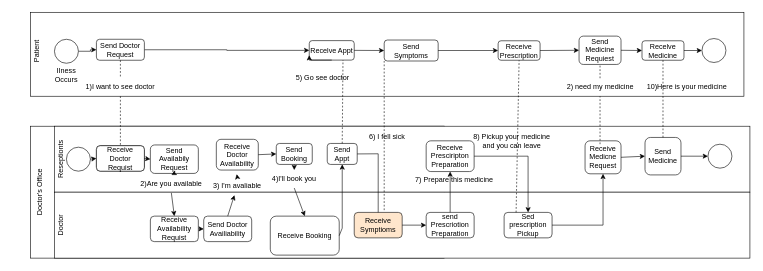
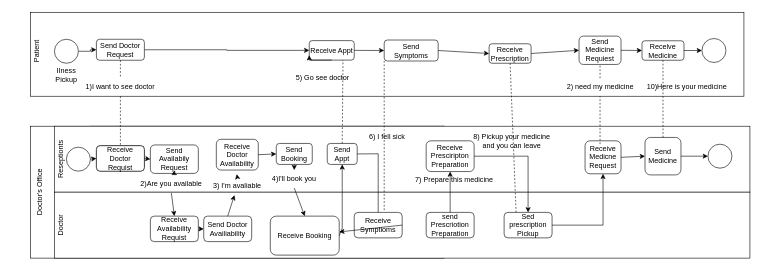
  <mxCell id="0" />
  <mxCell id="1" parent="0" />
  <mxCell id="2" value="v" style="rounded=0;whiteSpace=wrap;html=1;" vertex="1" parent="1"><mxGeometry x="50" y="20" width="1190" height="140" as="geometry" /></mxCell>
  <mxCell id="3" value="" style="rounded=0;whiteSpace=wrap;html=1;" vertex="1" parent="1"><mxGeometry x="150" y="210" width="590" height="110" as="geometry" /></mxCell>
  <mxCell id="4" value="" style="rounded=0;whiteSpace=wrap;html=1;" vertex="1" parent="1"><mxGeometry x="50" y="210" width="690" height="220" as="geometry" /></mxCell>
  <mxCell id="5" value="" style="rounded=0;whiteSpace=wrap;html=1;" vertex="1" parent="1"><mxGeometry x="90" y="210" width="1160" height="110" as="geometry" /></mxCell>
  <mxCell id="6" value="" style="rounded=0;whiteSpace=wrap;html=1;" vertex="1" parent="1"><mxGeometry x="90" y="320" width="1160" height="110" as="geometry" /></mxCell>
  <mxCell id="7" value="Patient" style="text;html=1;strokeColor=none;fillColor=none;align=center;verticalAlign=middle;whiteSpace=wrap;rounded=0;rotation=-90;" vertex="1" parent="1"><mxGeometry x="30" y="70" width="60" height="30" as="geometry" /></mxCell>
  <mxCell id="8" value="Doctor's Office" style="text;html=1;strokeColor=none;fillColor=none;align=center;verticalAlign=middle;whiteSpace=wrap;rounded=0;rotation=-90;" vertex="1" parent="1"><mxGeometry y="305" width="90" height="30" as="geometry" x="20" /></mxCell>
  <mxCell id="9" value="" style="edgeStyle=orthogonalEdgeStyle;rounded=0;orthogonalLoop=1;jettySize=auto;html=1;entryX=0;entryY=0.5;entryDx=0;entryDy=0;" edge="1" parent="1" source="10" target="13"><mxGeometry relative="1" as="geometry"><mxPoint x="110" y="-5" as="targetPoint" /></mxGeometry></mxCell>
  <mxCell id="10" value="" style="ellipse;whiteSpace=wrap;html=1;aspect=fixed;" vertex="1" parent="1"><mxGeometry x="90" y="65" width="40" height="40" as="geometry" /></mxCell>
- <mxCell id="11" value="IIness Occurs" style="text;html=1;strokeColor=none;fillColor=none;align=center;verticalAlign=middle;whiteSpace=wrap;rounded=0;" vertex="1" parent="1"><mxGeometry x="80" y="110" width="60" height="30" as="geometry" /></mxCell>
+ <mxCell id="11" value="IIness Pickup" style="text;html=1;strokeColor=none;fillColor=none;align=center;verticalAlign=middle;whiteSpace=wrap;rounded=0;" vertex="1" parent="1"><mxGeometry x="80" y="110" width="60" height="30" as="geometry" /></mxCell>
  <mxCell id="12" value="" style="edgeStyle=orthogonalEdgeStyle;rounded=0;orthogonalLoop=1;jettySize=auto;html=1;entryX=0;entryY=0.5;entryDx=0;entryDy=0;" edge="1" parent="1" source="13" target="15"><mxGeometry relative="1" as="geometry"><mxPoint x="320" y="82.5" as="targetPoint" /></mxGeometry></mxCell>
  <mxCell id="13" value="Send Doctor Request" style="rounded=1;whiteSpace=wrap;html=1;" vertex="1" parent="1"><mxGeometry x="160" y="65" width="80" height="35" as="geometry" /></mxCell>
  <mxCell id="14" value="Send Symptoms" style="rounded=1;whiteSpace=wrap;html=1;" vertex="1" parent="1"><mxGeometry x="640" y="66.25" width="90" height="35" as="geometry" /></mxCell>
  <mxCell id="15" value="Recelve Appt" style="rounded=1;whiteSpace=wrap;html=1;" vertex="1" parent="1"><mxGeometry x="515" y="67.25" width="75" height="32.5" as="geometry" /></mxCell>
- <mxCell id="16" value="Receive Prescription" style="rounded=1;whiteSpace=wrap;html=1;" vertex="1" parent="1"><mxGeometry x="830" y="67.5" width="70" height="32.5" as="geometry" /></mxCell>
+ <mxCell id="16" value="Receive Prescription" style="rounded=1;whiteSpace=wrap;html=1;" vertex="1" parent="1"><mxGeometry x="815" y="72.5" width="70" height="32.5" as="geometry" /></mxCell>
  <mxCell id="17" value="Send Medicine Requiest" style="rounded=1;whiteSpace=wrap;html=1;" vertex="1" parent="1"><mxGeometry x="965" y="59.75" width="70" height="47.25" as="geometry" /></mxCell>
  <mxCell id="18" value="Recelve Medicine" style="rounded=1;whiteSpace=wrap;html=1;" vertex="1" parent="1"><mxGeometry x="1070" y="67.5" width="70" height="32.5" as="geometry" /></mxCell>
  <mxCell id="19" value="Reseptionts" style="text;html=1;strokeColor=none;fillColor=none;align=center;verticalAlign=middle;whiteSpace=wrap;rounded=0;rotation=-90;" vertex="1" parent="1"><mxGeometry x="70" y="250" width="60" height="30" as="geometry" /></mxCell>
  <mxCell id="20" value="Doctor" style="text;html=1;strokeColor=none;fillColor=none;align=center;verticalAlign=middle;whiteSpace=wrap;rounded=0;rotation=-90;" vertex="1" parent="1"><mxGeometry x="70" y="360" width="60" height="30" as="geometry" /></mxCell>
  <mxCell id="21" value="" style="ellipse;whiteSpace=wrap;html=1;aspect=fixed;" vertex="1" parent="1"><mxGeometry x="110" y="245" width="40" height="40" as="geometry" /></mxCell>
  <mxCell id="22" value="Receive Doctor Requist" style="rounded=1;whiteSpace=wrap;html=1;" vertex="1" parent="1"><mxGeometry x="160" y="242.5" width="80" height="42.5" as="geometry" /></mxCell>
  <mxCell id="23" value="Send Availabily Request" style="rounded=1;whiteSpace=wrap;html=1;" vertex="1" parent="1"><mxGeometry x="250" y="241.25" width="80" height="47.5" as="geometry" /></mxCell>
  <mxCell id="24" value="Receive Doctor Availability" style="rounded=1;whiteSpace=wrap;html=1;" vertex="1" parent="1"><mxGeometry x="360" y="231.88" width="70" height="51.25" as="geometry" /></mxCell>
  <mxCell id="25" value="Send Booking" style="rounded=1;whiteSpace=wrap;html=1;" vertex="1" parent="1"><mxGeometry x="460" y="238.75" width="60" height="35" as="geometry" /></mxCell>
  <mxCell id="26" value="Send Appt" style="rounded=1;whiteSpace=wrap;html=1;" vertex="1" parent="1"><mxGeometry x="545" y="238.75" width="50" height="35" as="geometry" /></mxCell>
  <mxCell id="27" value="Send Medicine" style="rounded=1;whiteSpace=wrap;html=1;" vertex="1" parent="1"><mxGeometry x="1075" y="228.75" width="60" height="62.5" as="geometry" /></mxCell>
  <mxCell id="28" value="Receive Medicne Request" style="rounded=1;whiteSpace=wrap;html=1;" vertex="1" parent="1"><mxGeometry x="975" y="234.38" width="60" height="55" as="geometry" /></mxCell>
  <mxCell id="29" value="Receive Presciripton Preparation" style="rounded=1;whiteSpace=wrap;html=1;" vertex="1" parent="1"><mxGeometry x="710" y="234.38" width="80" height="51.25" as="geometry" /></mxCell>
  <mxCell id="30" value="" style="ellipse;whiteSpace=wrap;html=1;aspect=fixed;" vertex="1" parent="1"><mxGeometry x="1170" y="63.75" width="40" height="40" as="geometry" /></mxCell>
  <mxCell id="31" value="" style="ellipse;whiteSpace=wrap;html=1;aspect=fixed;" vertex="1" parent="1"><mxGeometry x="1180" y="240.01" width="40" height="40" as="geometry" /></mxCell>
  <mxCell id="32" value="Receive Doctor Requist" style="rounded=1;whiteSpace=wrap;html=1;" vertex="1" parent="1"><mxGeometry x="160" y="242.5" width="80" height="42.5" as="geometry" /></mxCell>
  <mxCell id="33" value="Receive Availability Requist" style="rounded=1;whiteSpace=wrap;html=1;" vertex="1" parent="1"><mxGeometry x="250" y="360" width="80" height="42.5" as="geometry" /></mxCell>
  <mxCell id="34" value="Send Doctor Availiability" style="rounded=1;whiteSpace=wrap;html=1;" vertex="1" parent="1"><mxGeometry x="339" y="360" width="80" height="42.5" as="geometry" /></mxCell>
  <mxCell id="35" value="Receive Booking" style="rounded=1;whiteSpace=wrap;html=1;" vertex="1" parent="1"><mxGeometry x="450" y="360" width="115" height="65" as="geometry" /></mxCell>
- <mxCell id="36" value="Receive Symptioms" style="rounded=1;whiteSpace=wrap;html=1;fillColor=#ffe6cc;" vertex="1" parent="1"><mxGeometry x="590" y="353.75" width="80" height="42.5" as="geometry" /></mxCell>
+ <mxCell id="36" value="Receive Symptioms" style="rounded=1;whiteSpace=wrap;html=1;" vertex="1" parent="1"><mxGeometry x="590" y="353.75" width="80" height="42.5" as="geometry" /></mxCell>
  <mxCell id="37" value="send Prescriotion Preparation" style="rounded=1;whiteSpace=wrap;html=1;" vertex="1" parent="1"><mxGeometry x="710" y="353.75" width="80" height="42.5" as="geometry" /></mxCell>
  <mxCell id="38" value="Sed prescription Pickup" style="rounded=1;whiteSpace=wrap;html=1;" vertex="1" parent="1"><mxGeometry x="840" y="353.75" width="80" height="42.5" as="geometry" /></mxCell>
  <mxCell id="39" value="" style="endArrow=classic;html=1;rounded=0;entryX=0;entryY=0.5;entryDx=0;entryDy=0;exitX=1;exitY=0.5;exitDx=0;exitDy=0;" edge="1" parent="1" source="15" target="14"><mxGeometry width="50" height="50" relative="1" as="geometry"><mxPoint x="610" y="80" as="sourcePoint" /><mxPoint x="600" y="130" as="targetPoint" /></mxGeometry></mxCell>
  <mxCell id="40" style="edgeStyle=orthogonalEdgeStyle;rounded=0;orthogonalLoop=1;jettySize=auto;html=1;exitX=0.5;exitY=1;exitDx=0;exitDy=0;entryX=0;entryY=0.75;entryDx=0;entryDy=0;" edge="1" parent="1" source="15" target="15"><mxGeometry relative="1" as="geometry" /></mxCell>
  <mxCell id="41" value="" style="endArrow=classic;html=1;rounded=0;entryX=0;entryY=0.5;entryDx=0;entryDy=0;exitX=1;exitY=0.5;exitDx=0;exitDy=0;" edge="1" parent="1" source="14" target="16"><mxGeometry width="50" height="50" relative="1" as="geometry"><mxPoint x="700" y="180" as="sourcePoint" /><mxPoint x="750" y="130" as="targetPoint" /></mxGeometry></mxCell>
  <mxCell id="42" value="" style="endArrow=classic;html=1;rounded=0;entryX=0;entryY=0.5;entryDx=0;entryDy=0;exitX=1;exitY=0.5;exitDx=0;exitDy=0;" edge="1" parent="1" source="16" target="17"><mxGeometry width="50" height="50" relative="1" as="geometry"><mxPoint x="700" y="160" as="sourcePoint" /><mxPoint x="750" y="110" as="targetPoint" /></mxGeometry></mxCell>
  <mxCell id="43" value="" style="endArrow=classic;html=1;rounded=0;entryX=0;entryY=0.5;entryDx=0;entryDy=0;exitX=1;exitY=0.5;exitDx=0;exitDy=0;" edge="1" parent="1" source="17" target="18"><mxGeometry width="50" height="50" relative="1" as="geometry"><mxPoint x="700" y="160" as="sourcePoint" /><mxPoint x="750" y="110" as="targetPoint" /></mxGeometry></mxCell>
  <mxCell id="44" value="" style="endArrow=classic;html=1;rounded=0;entryX=0;entryY=0.5;entryDx=0;entryDy=0;exitX=1;exitY=0.5;exitDx=0;exitDy=0;" edge="1" parent="1" source="18" target="30"><mxGeometry width="50" height="50" relative="1" as="geometry"><mxPoint x="700" y="160" as="sourcePoint" /><mxPoint x="750" y="110" as="targetPoint" /></mxGeometry></mxCell>
  <mxCell id="45" value="" style="endArrow=classic;html=1;rounded=0;entryX=0;entryY=0.5;entryDx=0;entryDy=0;exitX=1;exitY=0.5;exitDx=0;exitDy=0;" edge="1" parent="1" source="21" target="32"><mxGeometry width="50" height="50" relative="1" as="geometry"><mxPoint x="340" y="290" as="sourcePoint" /><mxPoint x="390" y="240" as="targetPoint" /></mxGeometry></mxCell>
  <mxCell id="46" value="" style="endArrow=classic;html=1;rounded=0;exitX=1;exitY=0.5;exitDx=0;exitDy=0;entryX=0;entryY=0.5;entryDx=0;entryDy=0;" edge="1" parent="1" source="32" target="23"><mxGeometry width="50" height="50" relative="1" as="geometry"><mxPoint x="340" y="290" as="sourcePoint" /><mxPoint x="390" y="240" as="targetPoint" /></mxGeometry></mxCell>
  <mxCell id="47" value="" style="endArrow=classic;html=1;rounded=0;exitX=0.5;exitY=1;exitDx=0;exitDy=0;entryX=0.5;entryY=0;entryDx=0;entryDy=0;" edge="1" parent="1" source="76" target="33"><mxGeometry width="50" height="50" relative="1" as="geometry"><mxPoint x="340" y="290" as="sourcePoint" /><mxPoint x="390" y="240" as="targetPoint" /></mxGeometry></mxCell>
  <mxCell id="48" value="" style="endArrow=classic;html=1;rounded=0;exitX=1;exitY=0.5;exitDx=0;exitDy=0;entryX=0;entryY=0.5;entryDx=0;entryDy=0;" edge="1" parent="1" source="33" target="34"><mxGeometry width="50" height="50" relative="1" as="geometry"><mxPoint x="340" y="290" as="sourcePoint" /><mxPoint x="390" y="240" as="targetPoint" /></mxGeometry></mxCell>
  <mxCell id="49" value="" style="endArrow=classic;html=1;rounded=0;exitX=0.5;exitY=0;exitDx=0;exitDy=0;" edge="1" parent="1" source="78"><mxGeometry width="50" height="50" relative="1" as="geometry"><mxPoint x="340" y="290" as="sourcePoint" /><mxPoint x="394" y="290" as="targetPoint" /></mxGeometry></mxCell>
  <mxCell id="50" value="" style="endArrow=classic;html=1;rounded=0;exitX=1;exitY=0.5;exitDx=0;exitDy=0;entryX=0;entryY=0.5;entryDx=0;entryDy=0;" edge="1" parent="1" source="24" target="25"><mxGeometry width="50" height="50" relative="1" as="geometry"><mxPoint x="340" y="290" as="sourcePoint" /><mxPoint x="390" y="240" as="targetPoint" /></mxGeometry></mxCell>
  <mxCell id="51" value="" style="endArrow=classic;html=1;rounded=0;entryX=0.5;entryY=0;entryDx=0;entryDy=0;exitX=0.5;exitY=1;exitDx=0;exitDy=0;" edge="1" parent="1" source="80" target="35"><mxGeometry width="50" height="50" relative="1" as="geometry"><mxPoint x="350" y="290" as="sourcePoint" /><mxPoint x="400" y="240" as="targetPoint" /></mxGeometry></mxCell>
  <mxCell id="52" value="" style="endArrow=classic;html=1;rounded=0;exitX=1;exitY=0.5;exitDx=0;exitDy=0;entryX=0.5;entryY=1;entryDx=0;entryDy=0;" edge="1" parent="1" source="35" target="26"><mxGeometry width="50" height="50" relative="1" as="geometry"><mxPoint x="390" y="290" as="sourcePoint" /><mxPoint x="440" y="240" as="targetPoint" /><Array as="points"><mxPoint x="570" y="380" /></Array></mxGeometry></mxCell>
  <mxCell id="53" value="" style="endArrow=none;html=1;rounded=0;entryX=0.5;entryY=0;entryDx=0;entryDy=0;exitX=1;exitY=0.5;exitDx=0;exitDy=0;" edge="1" parent="1" source="26" target="36"><mxGeometry width="50" height="50" relative="1" as="geometry"><mxPoint x="390" y="290" as="sourcePoint" /><mxPoint x="440" y="240" as="targetPoint" /><Array as="points"><mxPoint x="630" y="256" /></Array></mxGeometry></mxCell>
- <mxCell id="54" value="" style="endArrow=classic;html=1;rounded=0;exitX=1;exitY=0.5;exitDx=0;exitDy=0;entryX=0;entryY=0.5;entryDx=0;entryDy=0;" edge="1" parent="1" source="36" target="37"><mxGeometry width="50" height="50" relative="1" as="geometry"><mxPoint x="770" y="290" as="sourcePoint" /><mxPoint x="820" y="240" as="targetPoint" /></mxGeometry></mxCell>
+ <mxCell id="54" value="" style="endArrow=classic;html=1;rounded=0;exitX=1;exitY=0.5;exitDx=0;exitDy=0;" edge="1" parent="1" source="36" target="35"><mxGeometry width="50" height="50" relative="1" as="geometry"><mxPoint x="770" y="290" as="sourcePoint" /><mxPoint x="820" y="240" as="targetPoint" /></mxGeometry></mxCell>
  <mxCell id="55" value="" style="endArrow=classic;html=1;rounded=0;exitX=0.5;exitY=0;exitDx=0;exitDy=0;entryX=0.5;entryY=1;entryDx=0;entryDy=0;" edge="1" parent="1" source="37" target="29"><mxGeometry width="50" height="50" relative="1" as="geometry"><mxPoint x="770" y="290" as="sourcePoint" /><mxPoint x="820" y="240" as="targetPoint" /></mxGeometry></mxCell>
  <mxCell id="56" value="" style="endArrow=classic;html=1;rounded=0;entryX=0.5;entryY=0;entryDx=0;entryDy=0;exitX=1;exitY=0.5;exitDx=0;exitDy=0;" edge="1" parent="1" source="29" target="38"><mxGeometry width="50" height="50" relative="1" as="geometry"><mxPoint x="770" y="290" as="sourcePoint" /><mxPoint x="820" y="240" as="targetPoint" /><Array as="points"><mxPoint x="880" y="260" /></Array></mxGeometry></mxCell>
  <mxCell id="57" value="" style="endArrow=classic;html=1;rounded=0;exitX=1;exitY=0.5;exitDx=0;exitDy=0;entryX=0.5;entryY=1;entryDx=0;entryDy=0;" edge="1" parent="1" source="38" target="28"><mxGeometry width="50" height="50" relative="1" as="geometry"><mxPoint x="930" y="290" as="sourcePoint" /><mxPoint x="980" y="240" as="targetPoint" /><Array as="points"><mxPoint x="1005" y="375" /></Array></mxGeometry></mxCell>
  <mxCell id="58" value="" style="endArrow=classic;html=1;rounded=0;entryX=0;entryY=0.5;entryDx=0;entryDy=0;exitX=1;exitY=0.5;exitDx=0;exitDy=0;" edge="1" parent="1" source="28" target="27"><mxGeometry width="50" height="50" relative="1" as="geometry"><mxPoint x="990" y="290" as="sourcePoint" /><mxPoint x="1040" y="240" as="targetPoint" /></mxGeometry></mxCell>
  <mxCell id="59" value="" style="endArrow=classic;html=1;rounded=0;entryX=0;entryY=0.5;entryDx=0;entryDy=0;exitX=1;exitY=0.5;exitDx=0;exitDy=0;" edge="1" parent="1" source="27" target="31"><mxGeometry width="50" height="50" relative="1" as="geometry"><mxPoint x="990" y="290" as="sourcePoint" /><mxPoint x="1040" y="240" as="targetPoint" /></mxGeometry></mxCell>
  <mxCell id="60" value="" style="endArrow=none;dashed=1;html=1;rounded=0;exitX=0.5;exitY=1;exitDx=0;exitDy=0;entryX=0.5;entryY=0;entryDx=0;entryDy=0;" edge="1" parent="1" source="67" target="32"><mxGeometry width="50" height="50" relative="1" as="geometry"><mxPoint x="680" y="160" as="sourcePoint" /><mxPoint x="730" y="110" as="targetPoint" /></mxGeometry></mxCell>
  <mxCell id="61" value="" style="endArrow=none;dashed=1;html=1;rounded=0;exitX=0.5;exitY=0;exitDx=0;exitDy=0;entryX=0.75;entryY=1;entryDx=0;entryDy=0;" edge="1" parent="1" source="26" target="15"><mxGeometry width="50" height="50" relative="1" as="geometry"><mxPoint x="720" y="160" as="sourcePoint" /><mxPoint x="770" y="110" as="targetPoint" /></mxGeometry></mxCell>
  <mxCell id="62" value="" style="endArrow=none;dashed=1;html=1;rounded=0;entryX=0;entryY=1;entryDx=0;entryDy=0;" edge="1" parent="1" target="14"><mxGeometry width="50" height="50" relative="1" as="geometry"><mxPoint x="640" y="350" as="sourcePoint" /><mxPoint x="840" y="110" as="targetPoint" /></mxGeometry></mxCell>
  <mxCell id="63" value="" style="endArrow=none;dashed=1;html=1;rounded=0;exitX=0.25;exitY=0;exitDx=0;exitDy=0;entryX=0.5;entryY=1;entryDx=0;entryDy=0;" edge="1" parent="1" source="38" target="16"><mxGeometry width="50" height="50" relative="1" as="geometry"><mxPoint x="900" y="160" as="sourcePoint" /><mxPoint x="950" y="110" as="targetPoint" /></mxGeometry></mxCell>
  <mxCell id="64" value="" style="endArrow=none;dashed=1;html=1;rounded=0;entryX=0.5;entryY=1;entryDx=0;entryDy=0;" edge="1" parent="1" source="70" target="17"><mxGeometry width="50" height="50" relative="1" as="geometry"><mxPoint x="1000" y="240" as="sourcePoint" /><mxPoint x="1030" y="110" as="targetPoint" /></mxGeometry></mxCell>
  <mxCell id="65" value="" style="endArrow=none;dashed=1;html=1;rounded=0;exitX=0.5;exitY=0;exitDx=0;exitDy=0;entryX=0.5;entryY=1;entryDx=0;entryDy=0;" edge="1" parent="1" source="27" target="18"><mxGeometry width="50" height="50" relative="1" as="geometry"><mxPoint x="980" y="160" as="sourcePoint" /><mxPoint x="1030" y="110" as="targetPoint" /></mxGeometry></mxCell>
  <mxCell id="66" value="" style="endArrow=none;dashed=1;html=1;rounded=0;exitX=0.5;exitY=1;exitDx=0;exitDy=0;entryX=0.5;entryY=0;entryDx=0;entryDy=0;" edge="1" parent="1" source="13" target="67"><mxGeometry width="50" height="50" relative="1" as="geometry"><mxPoint x="200" y="100" as="sourcePoint" /><mxPoint x="200" y="243" as="targetPoint" /></mxGeometry></mxCell>
  <mxCell id="67" value="1)I want to see doctor" style="text;html=1;strokeColor=none;fillColor=none;align=center;verticalAlign=middle;whiteSpace=wrap;rounded=0;" vertex="1" parent="1"><mxGeometry x="140" y="130" width="120" height="30" as="geometry" /></mxCell>
  <mxCell id="68" value="5) Go see doctor" style="text;html=1;strokeColor=none;fillColor=none;align=center;verticalAlign=middle;whiteSpace=wrap;rounded=0;" vertex="1" parent="1"><mxGeometry x="480" y="115" width="115" height="30" as="geometry" /></mxCell>
  <mxCell id="69" value="" style="endArrow=none;dashed=1;html=1;rounded=0;entryX=0.5;entryY=1;entryDx=0;entryDy=0;" edge="1" parent="1" target="70"><mxGeometry width="50" height="50" relative="1" as="geometry"><mxPoint x="1000" y="240" as="sourcePoint" /><mxPoint x="1000" y="107" as="targetPoint" /></mxGeometry></mxCell>
  <mxCell id="70" value="2) need my medicine" style="text;html=1;strokeColor=none;fillColor=none;align=center;verticalAlign=middle;whiteSpace=wrap;rounded=0;" vertex="1" parent="1"><mxGeometry x="922.5" y="130" width="155" height="30" as="geometry" /></mxCell>
  <mxCell id="71" value="10)Here is your medicine" style="text;html=1;strokeColor=none;fillColor=none;align=center;verticalAlign=middle;whiteSpace=wrap;rounded=0;" vertex="1" parent="1"><mxGeometry x="1075" y="130" width="140" height="30" as="geometry" /></mxCell>
  <mxCell id="72" value="8) Pickup your medicine and you can leave" style="text;html=1;strokeColor=none;fillColor=none;align=center;verticalAlign=middle;whiteSpace=wrap;rounded=0;" vertex="1" parent="1"><mxGeometry x="780" y="220" width="146" height="30" as="geometry" /></mxCell>
  <mxCell id="73" value="6) I fell sick" style="text;html=1;strokeColor=none;fillColor=none;align=center;verticalAlign=middle;whiteSpace=wrap;rounded=0;" vertex="1" parent="1"><mxGeometry x="605" y="212.5" width="80" height="30" as="geometry" /></mxCell>
  <mxCell id="74" value="7) Prepare this medicine" style="text;html=1;strokeColor=none;fillColor=none;align=center;verticalAlign=middle;whiteSpace=wrap;rounded=0;" vertex="1" parent="1"><mxGeometry x="684" y="295" width="146" height="10" as="geometry" /></mxCell>
  <mxCell id="75" value="" style="endArrow=classic;html=1;rounded=0;exitX=0.5;exitY=1;exitDx=0;exitDy=0;entryX=0.5;entryY=0;entryDx=0;entryDy=0;" edge="1" parent="1" source="23" target="76"><mxGeometry width="50" height="50" relative="1" as="geometry"><mxPoint x="290" y="289" as="sourcePoint" /><mxPoint x="290" y="360" as="targetPoint" /></mxGeometry></mxCell>
  <mxCell id="76" value="2)Are you available" style="text;html=1;strokeColor=none;fillColor=none;align=center;verticalAlign=middle;whiteSpace=wrap;rounded=0;" vertex="1" parent="1"><mxGeometry x="230" y="291.25" width="110" height="30" as="geometry" /></mxCell>
  <mxCell id="77" value="" style="endArrow=classic;html=1;rounded=0;exitX=0.5;exitY=0;exitDx=0;exitDy=0;" edge="1" parent="1" source="34" target="78"><mxGeometry width="50" height="50" relative="1" as="geometry"><mxPoint x="394" y="360" as="sourcePoint" /><mxPoint x="394" y="290" as="targetPoint" /></mxGeometry></mxCell>
  <mxCell id="78" value="3) I'm avaliable" style="text;html=1;strokeColor=none;fillColor=none;align=center;verticalAlign=middle;whiteSpace=wrap;rounded=0;" vertex="1" parent="1"><mxGeometry x="350" y="295" width="90" height="30" as="geometry" /></mxCell>
  <mxCell id="79" value="" style="endArrow=classic;html=1;rounded=0;entryX=0.5;entryY=0;entryDx=0;entryDy=0;exitX=0.5;exitY=1;exitDx=0;exitDy=0;" edge="1" parent="1" source="25" target="80"><mxGeometry width="50" height="50" relative="1" as="geometry"><mxPoint x="490" y="274" as="sourcePoint" /><mxPoint x="490" y="360" as="targetPoint" /></mxGeometry></mxCell>
  <mxCell id="80" value="4)I'll book you" style="text;html=1;strokeColor=none;fillColor=none;align=center;verticalAlign=middle;whiteSpace=wrap;rounded=0;" vertex="1" parent="1"><mxGeometry x="440" y="283.13" width="100" height="30" as="geometry" /></mxCell>
